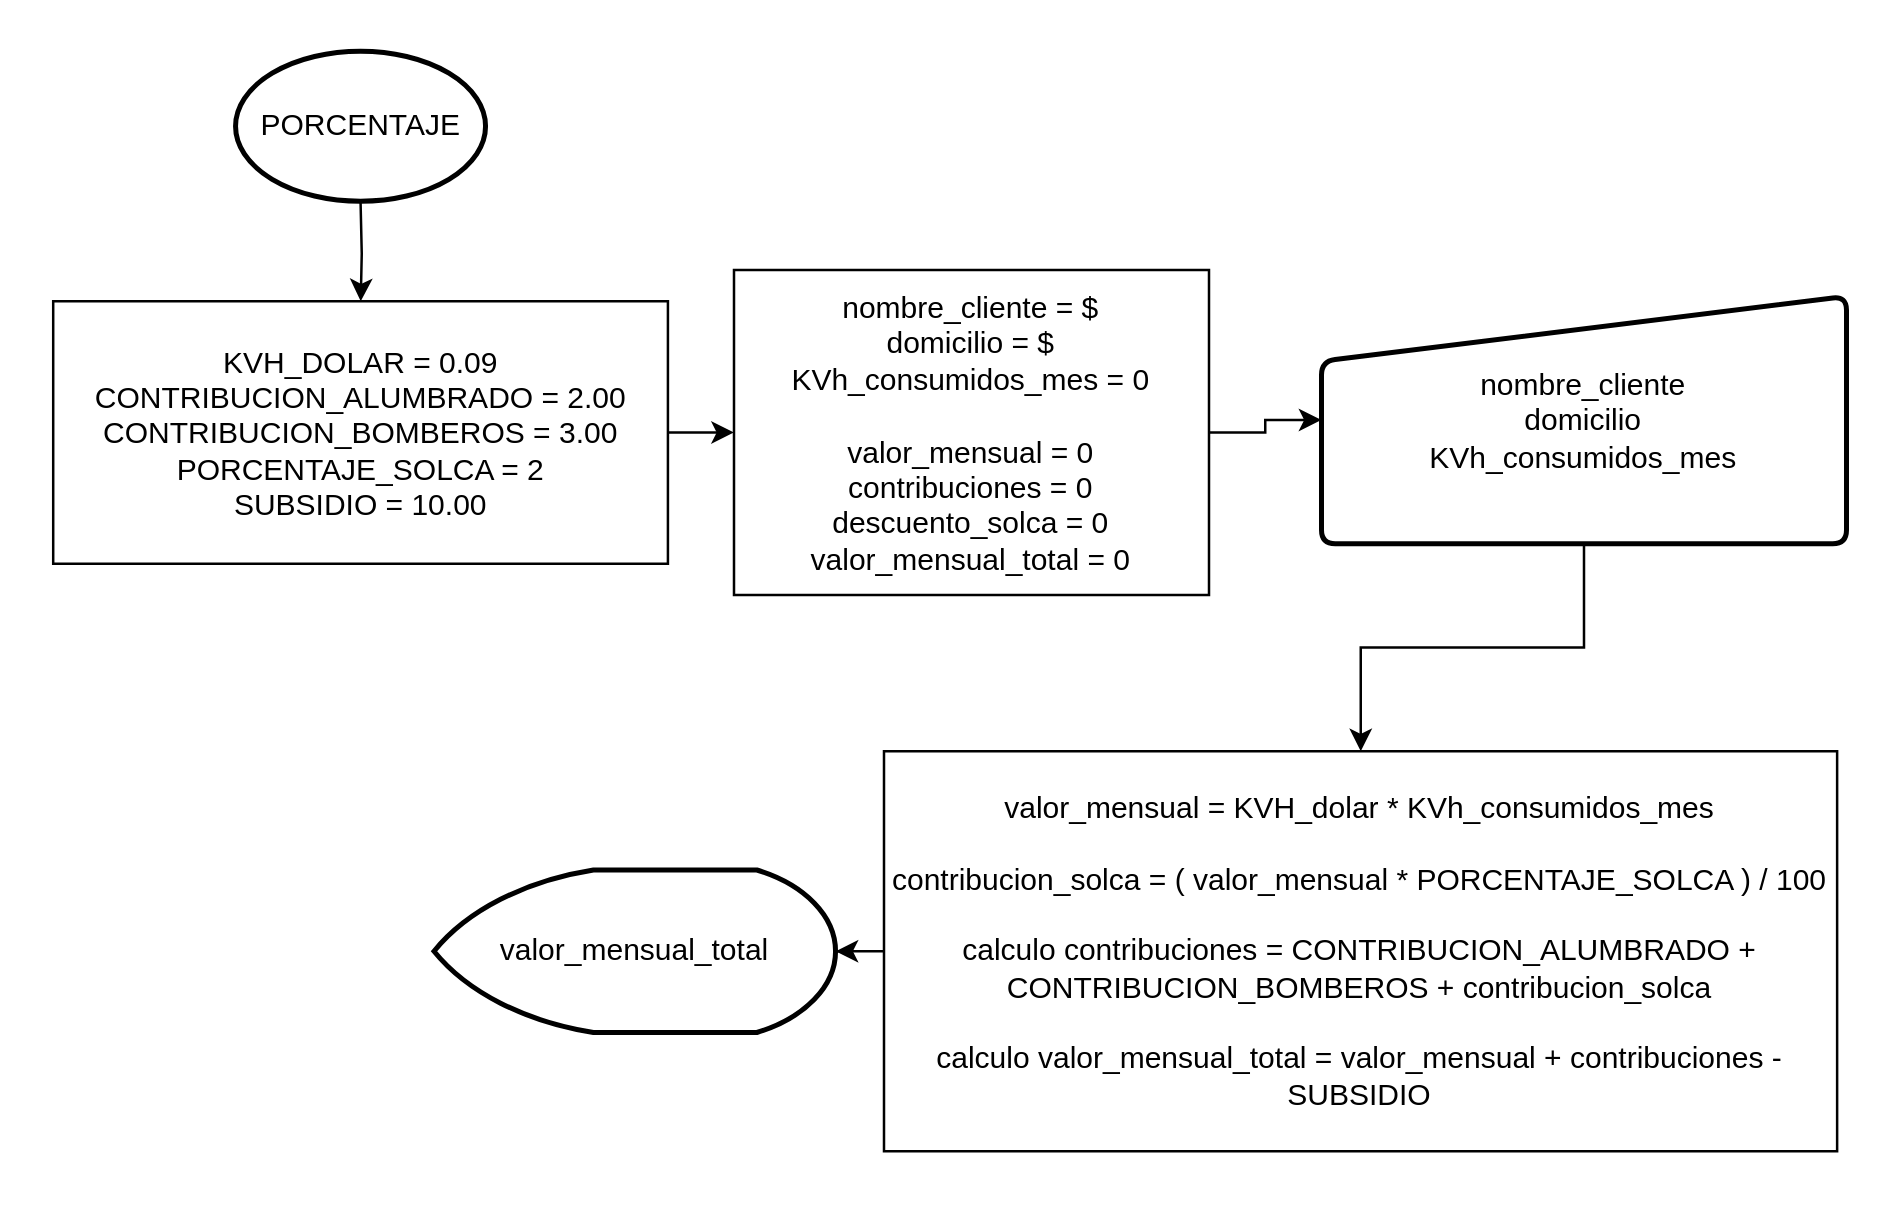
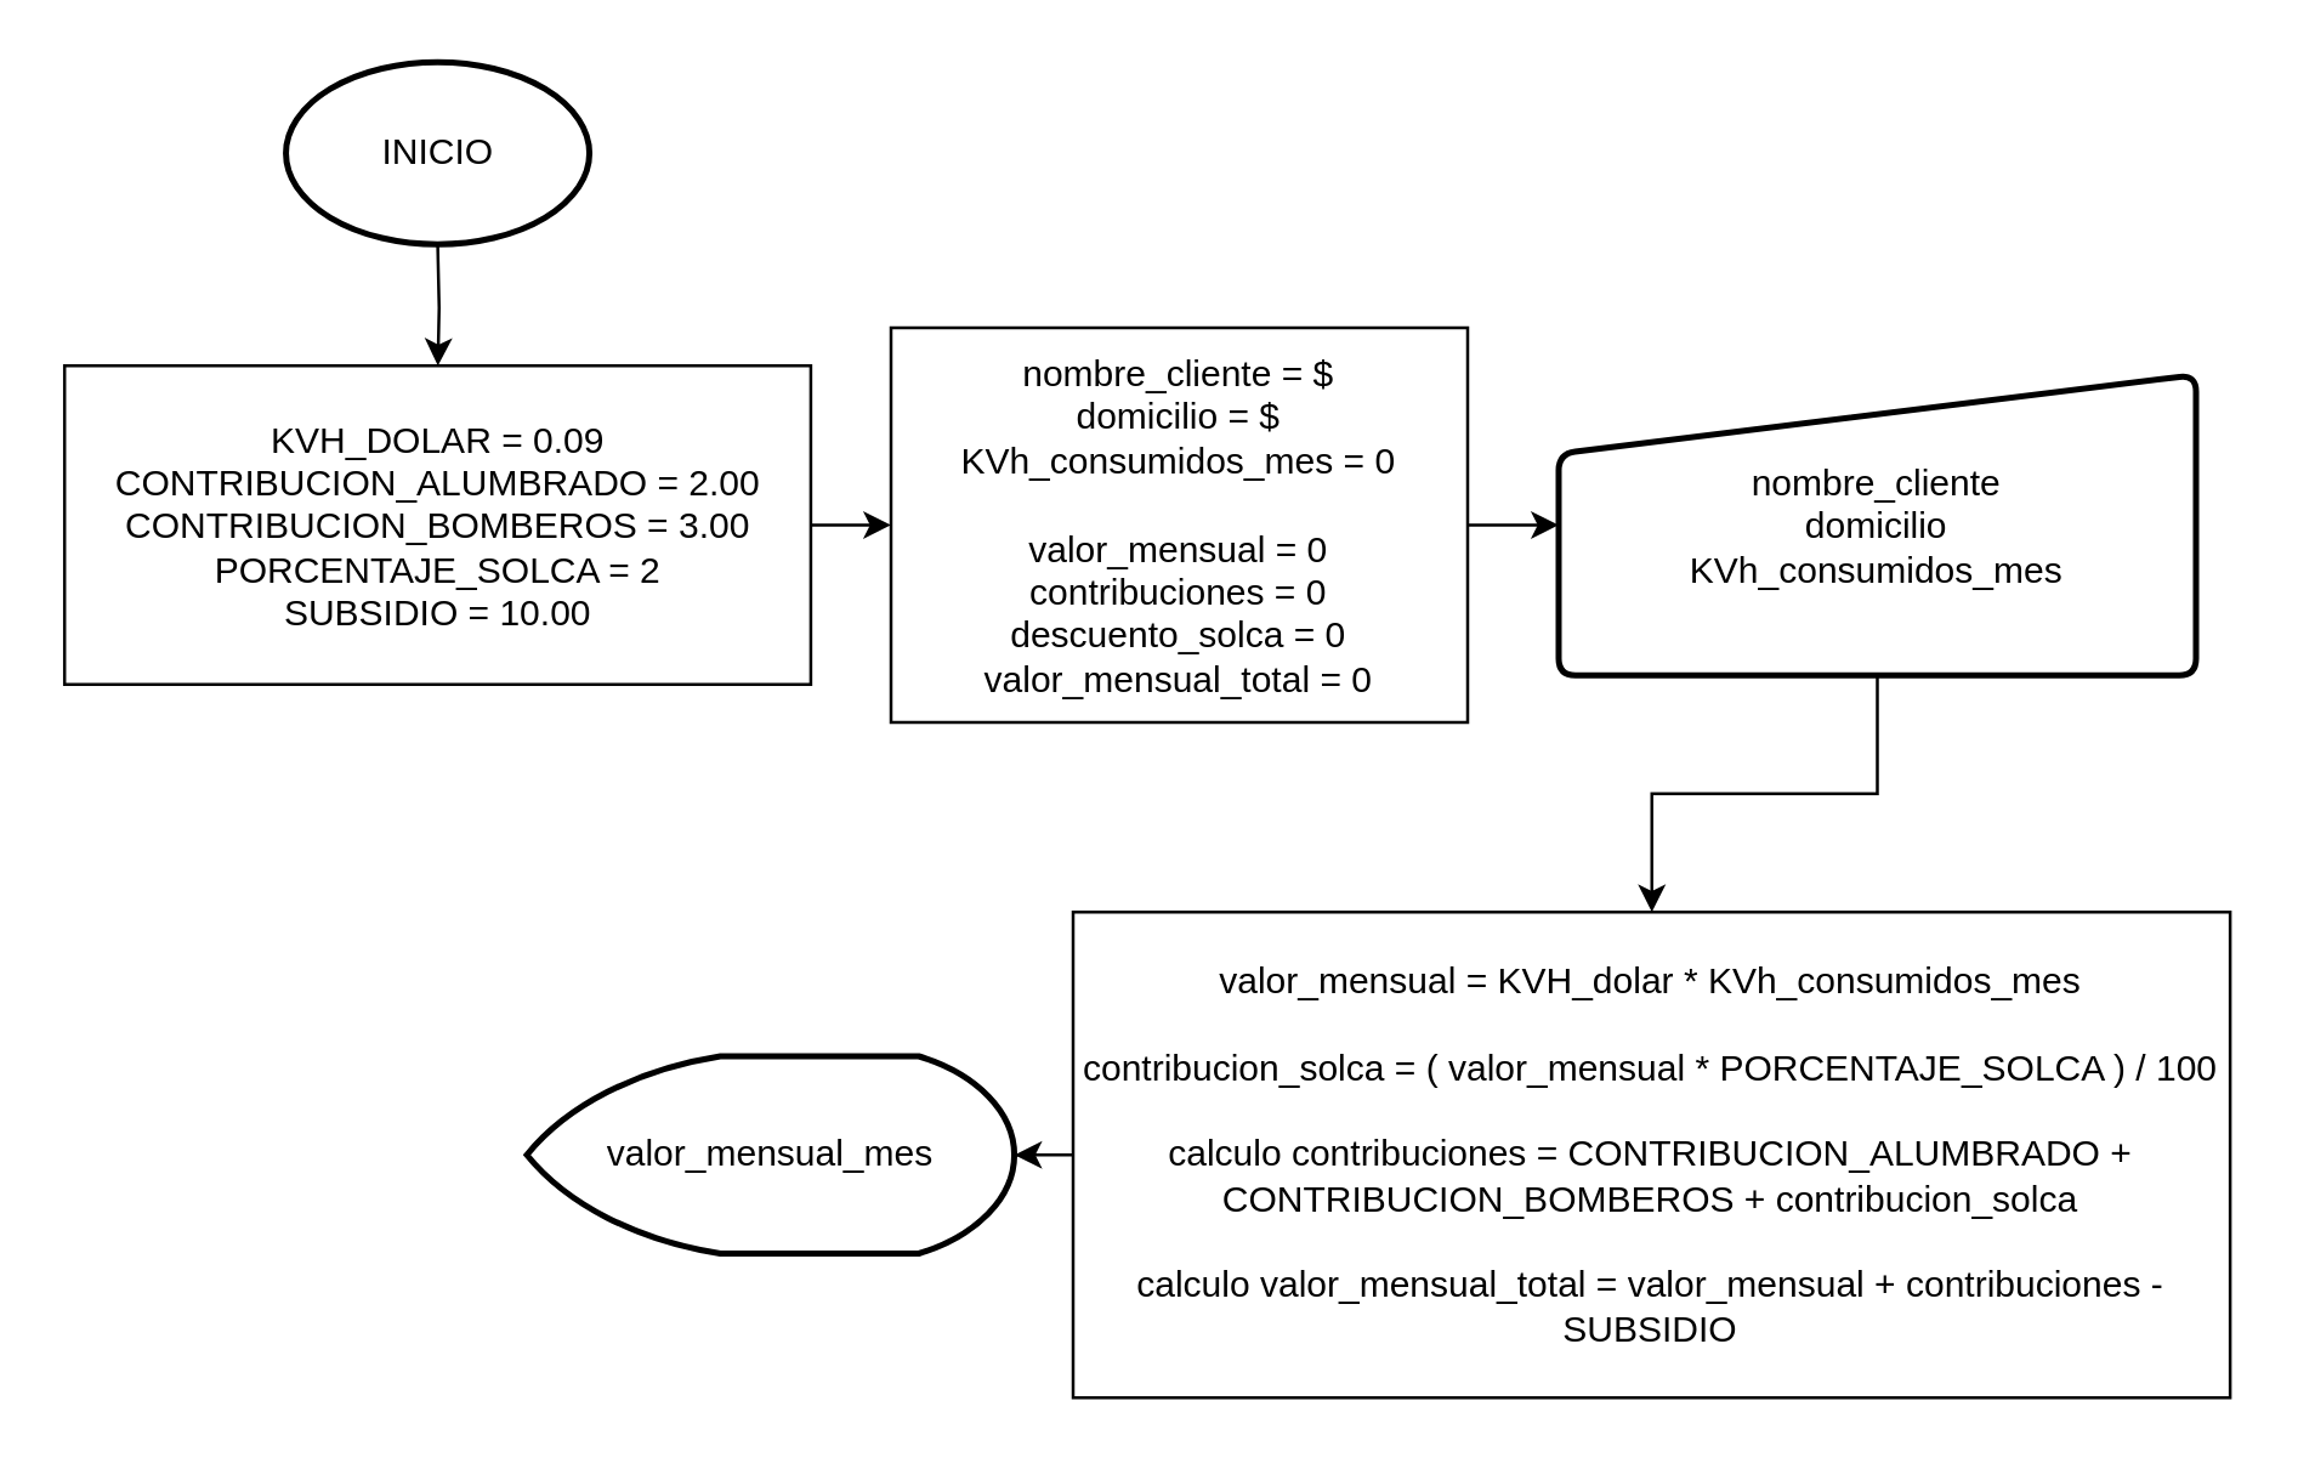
  <mxCell id="0" />
  <mxCell id="1" parent="0" />
  <mxCell id="2" value="" style="edgeStyle=orthogonalEdgeStyle;rounded=0;orthogonalLoop=1;jettySize=auto;html=1;" parent="1" source="3" target="6" edge="1"><mxGeometry relative="1" as="geometry" /></mxCell>
  <mxCell id="3" value="KVH_DOLAR = 0.09&lt;br&gt;CONTRIBUCION_ALUMBRADO = 2.00&lt;br&gt;CONTRIBUCION_BOMBEROS = 3.00&lt;br&gt;PORCENTAJE_SOLCA = 2&lt;br&gt;SUBSIDIO = 10.00" style="rounded=0;whiteSpace=wrap;html=1;align=center;" parent="1" vertex="1"><mxGeometry x="20.68" y="120" width="245.89" height="105" as="geometry" /></mxCell>
  <mxCell id="4" value="" style="edgeStyle=orthogonalEdgeStyle;rounded=0;orthogonalLoop=1;jettySize=auto;html=1;" parent="1" target="3" edge="1"><mxGeometry relative="1" as="geometry"><mxPoint x="143.62" y="80" as="sourcePoint" /></mxGeometry></mxCell>
  <mxCell id="5" value="" style="edgeStyle=orthogonalEdgeStyle;rounded=0;orthogonalLoop=1;jettySize=auto;html=1;" edge="1" parent="1" source="6" target="12"><mxGeometry relative="1" as="geometry" /></mxCell>
  <mxCell id="6" value="nombre_cliente = $&lt;br&gt;domicilio = $&lt;br&gt;KVh_consumidos_mes = 0&lt;br&gt;&lt;br&gt;&lt;div&gt;valor_mensual = 0&lt;/div&gt;&lt;div&gt;contribuciones = 0&lt;/div&gt;&lt;div&gt;descuento_solca = 0&lt;/div&gt;&lt;div&gt;valor_mensual_total = 0&lt;/div&gt;" style="rounded=0;whiteSpace=wrap;html=1;align=center;" parent="1" vertex="1"><mxGeometry x="293" y="107.5" width="190" height="130" as="geometry" /></mxCell>
  <mxCell id="7" value="" style="edgeStyle=orthogonalEdgeStyle;rounded=0;orthogonalLoop=1;jettySize=auto;html=1;" parent="1" source="8" target="9" edge="1"><mxGeometry relative="1" as="geometry" /></mxCell>
  <mxCell id="8" value="&lt;font style=&quot;font-size: 12px&quot;&gt;valor_mensual = KVH_dolar * KVh_consumidos_mes&lt;br&gt;&lt;br&gt;contribucion_solca = ( valor_mensual * PORCENTAJE_SOLCA ) / 100&lt;br&gt;&lt;br&gt;calculo contribuciones = CONTRIBUCION_ALUMBRADO + CONTRIBUCION_BOMBEROS + contribucion_solca&lt;br&gt;&lt;br&gt;calculo valor_mensual_total = valor_mensual + contribuciones - SUBSIDIO&lt;/font&gt;" style="rounded=0;whiteSpace=wrap;html=1;" parent="1" vertex="1"><mxGeometry x="353" y="300" width="381.25" height="160" as="geometry" /></mxCell>
- <mxCell id="9" value="valor_mensual_total" style="strokeWidth=2;html=1;shape=mxgraph.flowchart.display;whiteSpace=wrap;" parent="1" vertex="1"><mxGeometry x="173" y="347.5" width="160.62" height="65" as="geometry" /></mxCell>
- <mxCell id="10" value="PORCENTAJE" style="strokeWidth=2;html=1;shape=mxgraph.flowchart.start_1;whiteSpace=wrap;" parent="1" vertex="1"><mxGeometry x="93.62" y="20" width="100" height="60" as="geometry" /></mxCell>
+ <mxCell id="9" value="valor_mensual_mes" style="strokeWidth=2;html=1;shape=mxgraph.flowchart.display;whiteSpace=wrap;" parent="1" vertex="1"><mxGeometry x="173" y="347.5" width="160.62" height="65" as="geometry" /></mxCell>
+ <mxCell id="10" value="INICIO" style="strokeWidth=2;html=1;shape=mxgraph.flowchart.start_1;whiteSpace=wrap;" parent="1" vertex="1"><mxGeometry x="93.62" y="20" width="100" height="60" as="geometry" /></mxCell>
  <mxCell id="11" style="edgeStyle=orthogonalEdgeStyle;rounded=0;orthogonalLoop=1;jettySize=auto;html=1;" edge="1" parent="1" source="12" target="8"><mxGeometry relative="1" as="geometry" /></mxCell>
- <mxCell id="12" value="nombre_cliente&lt;br&gt;domicilio&lt;br&gt;KVh_consumidos_mes" style="html=1;strokeWidth=2;shape=manualInput;whiteSpace=wrap;rounded=1;size=26;arcSize=11;" parent="1" vertex="1"><mxGeometry x="528" y="118" width="210" height="99" as="geometry" /></mxCell>
+ <mxCell id="12" value="nombre_cliente&lt;br&gt;domicilio&lt;br&gt;KVh_consumidos_mes" style="html=1;strokeWidth=2;shape=manualInput;whiteSpace=wrap;rounded=1;size=26;arcSize=11;" parent="1" vertex="1"><mxGeometry x="513" y="123" width="210" height="99" as="geometry" /></mxCell>
